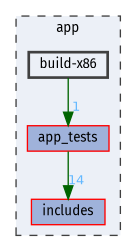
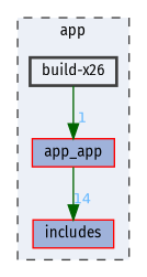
  digraph {
    compound=true
    fontname="Fira Sans"
    node [color=red fillcolor="#9fb2da" fontname="Fira Sans" fontsize=10 shape=box style=filled]
    edge [color=darkgreen fontcolor=steelblue1 fontname="Fira Sans" fontsize=10 labeldistance=1.5 labelfontname=Helvetica labelfontsize=10]
    n1 [height=0.2 label=includes width=0.4]
-   n2 [height=0.2 label=app_tests width=0.4]
-   n3 [color=grey25 fillcolor="#ecf0f7" height=0.2 label="build-x86" style="filled,bold" width=0.4]
+   n2 [height=0.2 label=app_app width=0.4]
+   n3 [color=grey25 fillcolor="#ecf0f7" height=0.2 label="build-x26" style="filled,bold" width=0.4]
    subgraph cluster_1 {
      bgcolor="#ecf0f7"
      fontsize=10
      label=app
      pencolor=grey25
      style="filled,dashed"
      n1
      n2
      n3
    }
    n2 -> n1 [headlabel=14]
    n3 -> n2 [headlabel=1]
  }
